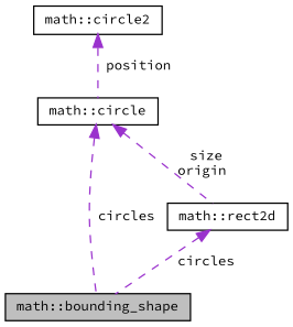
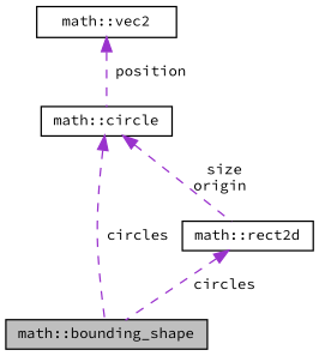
  digraph {
    fontname="Source Code Pro"
    node [color=black fillcolor=white fontname="Source Code Pro" fontsize=10 shape=record style=filled]
    edge [color=darkorchid3 dir=back fontname="Source Code Pro" fontsize=10 labelfontname=Helvetica labelfontsize=10 style=dashed]
    n1 [fillcolor=grey75 fontcolor=black height=0.2 label="math::bounding_shape" width=0.4]
    n2 [height=0.2 label="math::rect2d" width=0.4]
-   n3 [height=0.2 label="math::circle2" width=0.4]
+   n3 [height=0.2 label="math::vec2" width=0.4]
    n4 [height=0.2 label="math::circle" width=0.4]
    n2 -> n1 [label=" circles"]
    n3 -> n4 [label=" position"]
    n4 -> n1 [label=" circles"]
    n4 -> n2 [label=" size\norigin"]
  }
